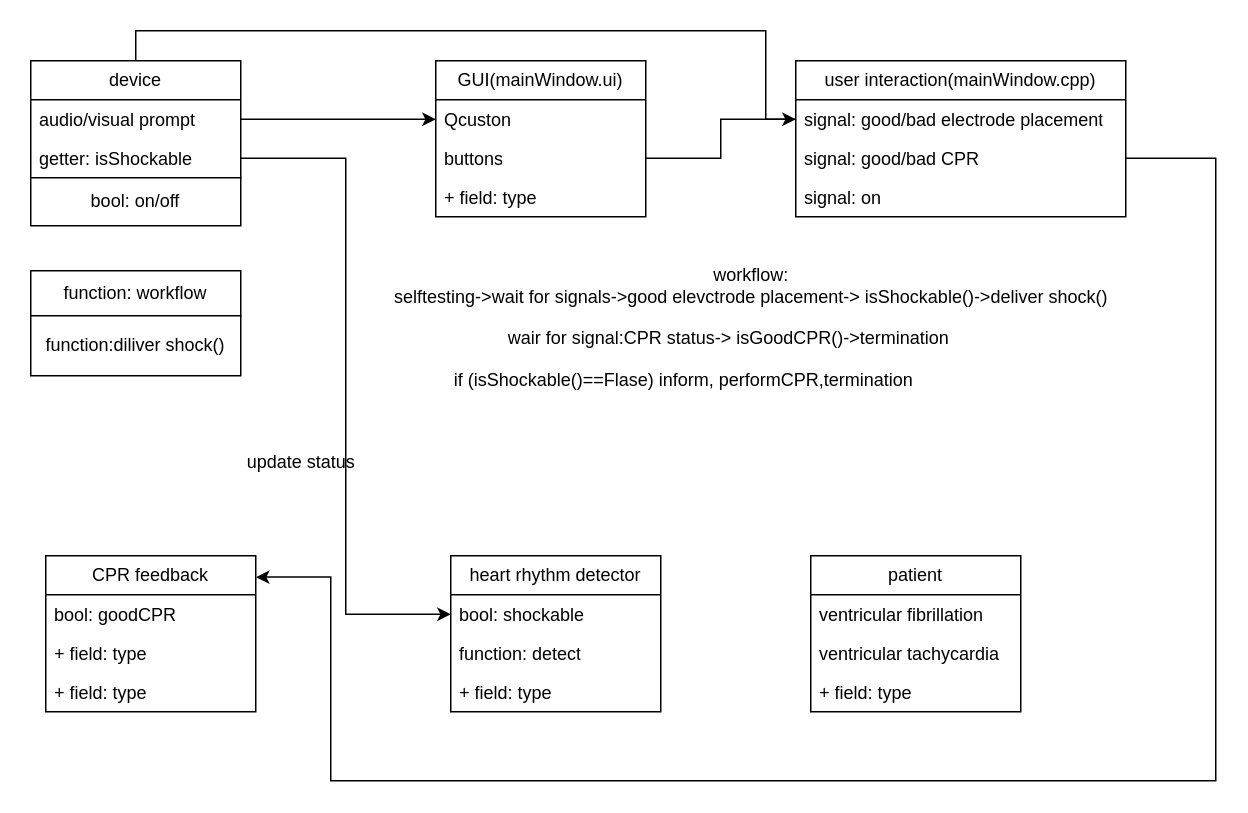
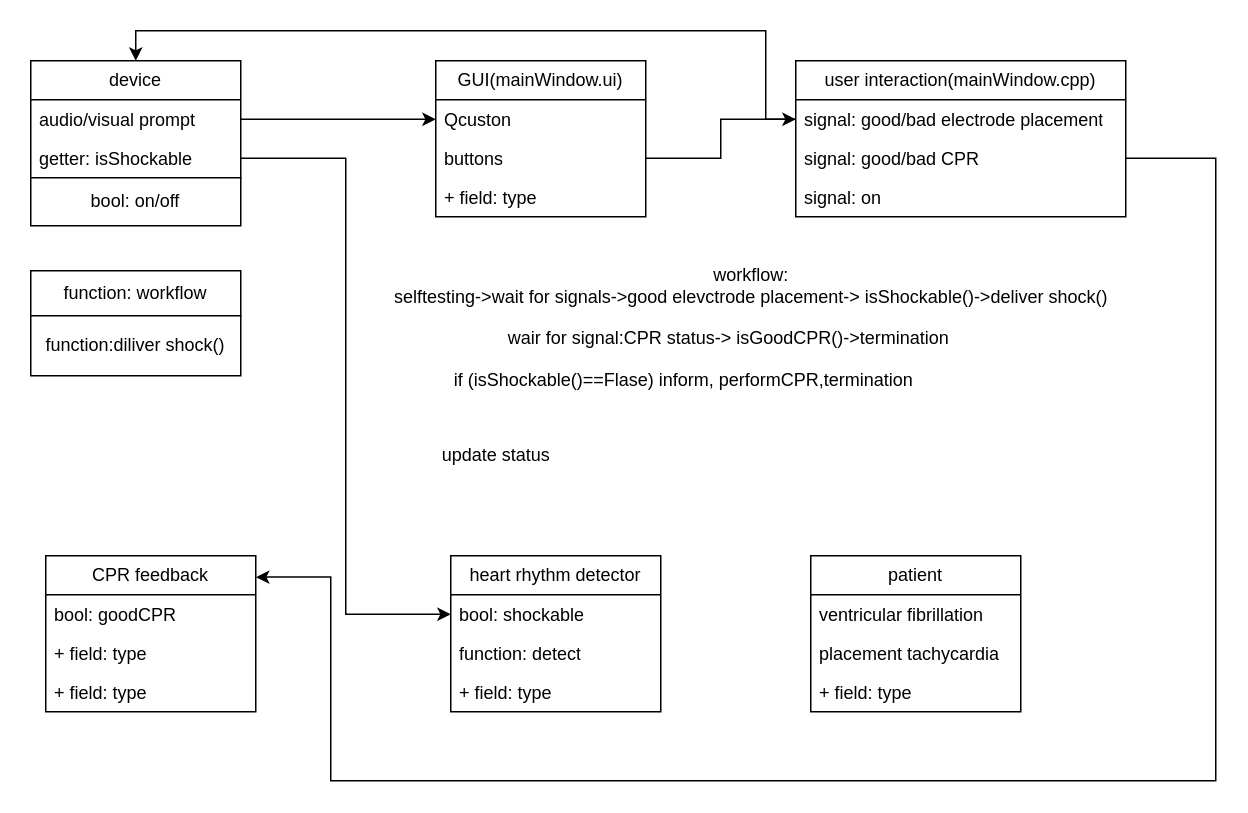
  <mxCell id="0" />
  <mxCell id="1" parent="0" />
  <mxCell id="2" value="device" style="swimlane;fontStyle=0;childLayout=stackLayout;horizontal=1;startSize=26;fillColor=none;horizontalStack=0;resizeParent=1;resizeParentMax=0;resizeLast=0;collapsible=1;marginBottom=0;whiteSpace=wrap;html=1;" vertex="1" parent="1"><mxGeometry x="20" y="40" width="140" height="78" as="geometry" /></mxCell>
  <mxCell id="3" value="audio/visual prompt" style="text;strokeColor=none;fillColor=none;align=left;verticalAlign=top;spacingLeft=4;spacingRight=4;overflow=hidden;rotatable=0;points=[[0,0.5],[1,0.5]];portConstraint=eastwest;whiteSpace=wrap;html=1;" vertex="1" parent="2"><mxGeometry y="26" width="140" height="26" as="geometry" /></mxCell>
  <mxCell id="4" value="getter: isShockable" style="text;strokeColor=none;fillColor=none;align=left;verticalAlign=top;spacingLeft=4;spacingRight=4;overflow=hidden;rotatable=0;points=[[0,0.5],[1,0.5]];portConstraint=eastwest;whiteSpace=wrap;html=1;" vertex="1" parent="2"><mxGeometry y="52" width="140" height="26" as="geometry" /></mxCell>
  <mxCell id="5" value="GUI(mainWindow.ui)" style="swimlane;fontStyle=0;childLayout=stackLayout;horizontal=1;startSize=26;fillColor=none;horizontalStack=0;resizeParent=1;resizeParentMax=0;resizeLast=0;collapsible=1;marginBottom=0;whiteSpace=wrap;html=1;" vertex="1" parent="1"><mxGeometry x="290" y="40" width="140" height="104" as="geometry" /></mxCell>
  <mxCell id="6" value="Qcuston" style="text;strokeColor=none;fillColor=none;align=left;verticalAlign=top;spacingLeft=4;spacingRight=4;overflow=hidden;rotatable=0;points=[[0,0.5],[1,0.5]];portConstraint=eastwest;whiteSpace=wrap;html=1;" vertex="1" parent="5"><mxGeometry y="26" width="140" height="26" as="geometry" /></mxCell>
  <mxCell id="7" value="buttons" style="text;strokeColor=none;fillColor=none;align=left;verticalAlign=top;spacingLeft=4;spacingRight=4;overflow=hidden;rotatable=0;points=[[0,0.5],[1,0.5]];portConstraint=eastwest;whiteSpace=wrap;html=1;" vertex="1" parent="5"><mxGeometry y="52" width="140" height="26" as="geometry" /></mxCell>
  <mxCell id="8" value="+ field: type" style="text;strokeColor=none;fillColor=none;align=left;verticalAlign=top;spacingLeft=4;spacingRight=4;overflow=hidden;rotatable=0;points=[[0,0.5],[1,0.5]];portConstraint=eastwest;whiteSpace=wrap;html=1;" vertex="1" parent="5"><mxGeometry y="78" width="140" height="26" as="geometry" /></mxCell>
  <mxCell id="9" value="heart rhythm detector" style="swimlane;fontStyle=0;childLayout=stackLayout;horizontal=1;startSize=26;fillColor=none;horizontalStack=0;resizeParent=1;resizeParentMax=0;resizeLast=0;collapsible=1;marginBottom=0;whiteSpace=wrap;html=1;" vertex="1" parent="1"><mxGeometry x="300" y="370" width="140" height="104" as="geometry" /></mxCell>
  <mxCell id="10" value="bool: shockable" style="text;strokeColor=none;fillColor=none;align=left;verticalAlign=top;spacingLeft=4;spacingRight=4;overflow=hidden;rotatable=0;points=[[0,0.5],[1,0.5]];portConstraint=eastwest;whiteSpace=wrap;html=1;" vertex="1" parent="9"><mxGeometry y="26" width="140" height="26" as="geometry" /></mxCell>
  <mxCell id="11" value="function: detect" style="text;strokeColor=none;fillColor=none;align=left;verticalAlign=top;spacingLeft=4;spacingRight=4;overflow=hidden;rotatable=0;points=[[0,0.5],[1,0.5]];portConstraint=eastwest;whiteSpace=wrap;html=1;" vertex="1" parent="9"><mxGeometry y="52" width="140" height="26" as="geometry" /></mxCell>
  <mxCell id="12" value="+ field: type" style="text;strokeColor=none;fillColor=none;align=left;verticalAlign=top;spacingLeft=4;spacingRight=4;overflow=hidden;rotatable=0;points=[[0,0.5],[1,0.5]];portConstraint=eastwest;whiteSpace=wrap;html=1;" vertex="1" parent="9"><mxGeometry y="78" width="140" height="26" as="geometry" /></mxCell>
  <mxCell id="13" value="CPR feedback" style="swimlane;fontStyle=0;childLayout=stackLayout;horizontal=1;startSize=26;fillColor=none;horizontalStack=0;resizeParent=1;resizeParentMax=0;resizeLast=0;collapsible=1;marginBottom=0;whiteSpace=wrap;html=1;" vertex="1" parent="1"><mxGeometry x="30" y="370" width="140" height="104" as="geometry" /></mxCell>
  <mxCell id="14" value="bool: goodCPR" style="text;strokeColor=none;fillColor=none;align=left;verticalAlign=top;spacingLeft=4;spacingRight=4;overflow=hidden;rotatable=0;points=[[0,0.5],[1,0.5]];portConstraint=eastwest;whiteSpace=wrap;html=1;" vertex="1" parent="13"><mxGeometry y="26" width="140" height="26" as="geometry" /></mxCell>
  <mxCell id="15" value="+ field: type" style="text;strokeColor=none;fillColor=none;align=left;verticalAlign=top;spacingLeft=4;spacingRight=4;overflow=hidden;rotatable=0;points=[[0,0.5],[1,0.5]];portConstraint=eastwest;whiteSpace=wrap;html=1;" vertex="1" parent="13"><mxGeometry y="52" width="140" height="26" as="geometry" /></mxCell>
  <mxCell id="16" value="+ field: type" style="text;strokeColor=none;fillColor=none;align=left;verticalAlign=top;spacingLeft=4;spacingRight=4;overflow=hidden;rotatable=0;points=[[0,0.5],[1,0.5]];portConstraint=eastwest;whiteSpace=wrap;html=1;" vertex="1" parent="13"><mxGeometry y="78" width="140" height="26" as="geometry" /></mxCell>
  <mxCell id="17" style="edgeStyle=orthogonalEdgeStyle;rounded=0;orthogonalLoop=1;jettySize=auto;html=1;entryX=0;entryY=0.5;entryDx=0;entryDy=0;" edge="1" parent="1" source="3" target="6"><mxGeometry relative="1" as="geometry" /></mxCell>
  <mxCell id="18" value="bool: on/off" style="html=1;whiteSpace=wrap;" vertex="1" parent="1"><mxGeometry x="20" y="118" width="140" height="32" as="geometry" /></mxCell>
  <mxCell id="19" value="function: workflow" style="html=1;whiteSpace=wrap;" vertex="1" parent="1"><mxGeometry x="20" y="180" width="140" height="30" as="geometry" /></mxCell>
  <mxCell id="20" value="user interaction(mainWindow.cpp)" style="swimlane;fontStyle=0;childLayout=stackLayout;horizontal=1;startSize=26;fillColor=none;horizontalStack=0;resizeParent=1;resizeParentMax=0;resizeLast=0;collapsible=1;marginBottom=0;whiteSpace=wrap;html=1;" vertex="1" parent="1"><mxGeometry x="530" y="40" width="220" height="104" as="geometry" /></mxCell>
  <mxCell id="21" value="signal: good/bad electrode placement" style="text;strokeColor=none;fillColor=none;align=left;verticalAlign=top;spacingLeft=4;spacingRight=4;overflow=hidden;rotatable=0;points=[[0,0.5],[1,0.5]];portConstraint=eastwest;whiteSpace=wrap;html=1;" vertex="1" parent="20"><mxGeometry y="26" width="220" height="26" as="geometry" /></mxCell>
  <mxCell id="22" value="signal: good/bad CPR" style="text;strokeColor=none;fillColor=none;align=left;verticalAlign=top;spacingLeft=4;spacingRight=4;overflow=hidden;rotatable=0;points=[[0,0.5],[1,0.5]];portConstraint=eastwest;whiteSpace=wrap;html=1;" vertex="1" parent="20"><mxGeometry y="52" width="220" height="26" as="geometry" /></mxCell>
  <mxCell id="23" value="signal: on" style="text;strokeColor=none;fillColor=none;align=left;verticalAlign=top;spacingLeft=4;spacingRight=4;overflow=hidden;rotatable=0;points=[[0,0.5],[1,0.5]];portConstraint=eastwest;whiteSpace=wrap;html=1;" vertex="1" parent="20"><mxGeometry y="78" width="220" height="26" as="geometry" /></mxCell>
  <mxCell id="24" value="patient" style="swimlane;fontStyle=0;childLayout=stackLayout;horizontal=1;startSize=26;fillColor=none;horizontalStack=0;resizeParent=1;resizeParentMax=0;resizeLast=0;collapsible=1;marginBottom=0;whiteSpace=wrap;html=1;" vertex="1" parent="1"><mxGeometry x="540" y="370" width="140" height="104" as="geometry" /></mxCell>
  <mxCell id="25" value="ventricular fibrillation" style="text;strokeColor=none;fillColor=none;align=left;verticalAlign=top;spacingLeft=4;spacingRight=4;overflow=hidden;rotatable=0;points=[[0,0.5],[1,0.5]];portConstraint=eastwest;whiteSpace=wrap;html=1;" vertex="1" parent="24"><mxGeometry y="26" width="140" height="26" as="geometry" /></mxCell>
- <mxCell id="26" value="ventricular tachycardia" style="text;strokeColor=none;fillColor=none;align=left;verticalAlign=top;spacingLeft=4;spacingRight=4;overflow=hidden;rotatable=0;points=[[0,0.5],[1,0.5]];portConstraint=eastwest;whiteSpace=wrap;html=1;" vertex="1" parent="24"><mxGeometry y="52" width="140" height="26" as="geometry" /></mxCell>
+ <mxCell id="26" value="placement tachycardia" style="text;strokeColor=none;fillColor=none;align=left;verticalAlign=top;spacingLeft=4;spacingRight=4;overflow=hidden;rotatable=0;points=[[0,0.5],[1,0.5]];portConstraint=eastwest;whiteSpace=wrap;html=1;" vertex="1" parent="24"><mxGeometry y="52" width="140" height="26" as="geometry" /></mxCell>
  <mxCell id="27" value="+ field: type" style="text;strokeColor=none;fillColor=none;align=left;verticalAlign=top;spacingLeft=4;spacingRight=4;overflow=hidden;rotatable=0;points=[[0,0.5],[1,0.5]];portConstraint=eastwest;whiteSpace=wrap;html=1;" vertex="1" parent="24"><mxGeometry y="78" width="140" height="26" as="geometry" /></mxCell>
  <mxCell id="28" style="edgeStyle=orthogonalEdgeStyle;rounded=0;orthogonalLoop=1;jettySize=auto;html=1;entryX=1.001;entryY=0.137;entryDx=0;entryDy=0;entryPerimeter=0;exitX=1;exitY=0.5;exitDx=0;exitDy=0;" edge="1" parent="1" source="22" target="13"><mxGeometry relative="1" as="geometry"><Array as="points"><mxPoint x="810" y="105" /><mxPoint x="810" y="520" /><mxPoint x="220" y="520" /><mxPoint x="220" y="384" /></Array></mxGeometry></mxCell>
- <mxCell id="29" style="edgeStyle=orthogonalEdgeStyle;rounded=0;orthogonalLoop=1;jettySize=auto;html=1;entryX=0.5;entryY=0;entryDx=0;entryDy=0;exitX=0;exitY=0.5;exitDx=0;exitDy=0;endArrow=none;" edge="1" parent="1" source="21" target="2"><mxGeometry relative="1" as="geometry"><Array as="points"><mxPoint x="510" y="79" /><mxPoint x="510" y="20" /><mxPoint x="90" y="20" /></Array></mxGeometry></mxCell>
+ <mxCell id="29" style="edgeStyle=orthogonalEdgeStyle;rounded=0;orthogonalLoop=1;jettySize=auto;html=1;entryX=0.5;entryY=0;entryDx=0;entryDy=0;exitX=0;exitY=0.5;exitDx=0;exitDy=0;" edge="1" parent="1" source="21" target="2"><mxGeometry relative="1" as="geometry"><Array as="points"><mxPoint x="510" y="79" /><mxPoint x="510" y="20" /><mxPoint x="90" y="20" /></Array></mxGeometry></mxCell>
  <mxCell id="30" style="edgeStyle=orthogonalEdgeStyle;rounded=0;orthogonalLoop=1;jettySize=auto;html=1;" edge="1" parent="1" source="7" target="21"><mxGeometry relative="1" as="geometry" /></mxCell>
  <mxCell id="31" style="edgeStyle=orthogonalEdgeStyle;rounded=0;orthogonalLoop=1;jettySize=auto;html=1;entryX=0;entryY=0.5;entryDx=0;entryDy=0;" edge="1" parent="1" source="4" target="10"><mxGeometry relative="1" as="geometry" /></mxCell>
  <mxCell id="32" value="workflow:&lt;br&gt;selftesting-&amp;gt;wait for signals-&amp;gt;good elevctrode placement-&amp;gt; isShockable()-&amp;gt;deliver shock()" style="text;html=1;align=center;verticalAlign=middle;resizable=0;points=[];autosize=1;strokeColor=none;fillColor=none;" vertex="1" parent="1"><mxGeometry x="250" y="170" width="500" height="40" as="geometry" /></mxCell>
  <mxCell id="33" value="function:diliver shock()" style="whiteSpace=wrap;html=1;" vertex="1" parent="1"><mxGeometry x="20" y="210" width="140" height="40" as="geometry" /></mxCell>
- <mxCell id="34" value="update status" style="text;html=1;align=center;verticalAlign=middle;resizable=0;points=[];autosize=1;strokeColor=none;fillColor=none;" vertex="1" parent="1"><mxGeometry x="150" y="293" width="100" height="30" as="geometry" /></mxCell>
+ <mxCell id="34" value="update status" style="text;html=1;align=center;verticalAlign=middle;resizable=0;points=[];autosize=1;strokeColor=none;fillColor=none;" vertex="1" parent="1"><mxGeometry x="280" y="288" width="100" height="30" as="geometry" /></mxCell>
  <mxCell id="35" value="wair for signal:CPR status-&amp;gt; isGoodCPR()-&amp;gt;termination" style="text;html=1;align=center;verticalAlign=middle;resizable=0;points=[];autosize=1;strokeColor=none;fillColor=none;" vertex="1" parent="1"><mxGeometry x="325" y="210" width="320" height="30" as="geometry" /></mxCell>
  <mxCell id="36" value="if (isShockable()==Flase) inform, performCPR,termination" style="text;html=1;align=center;verticalAlign=middle;resizable=0;points=[];autosize=1;strokeColor=none;fillColor=none;" vertex="1" parent="1"><mxGeometry x="290" y="238" width="330" height="30" as="geometry" /></mxCell>
